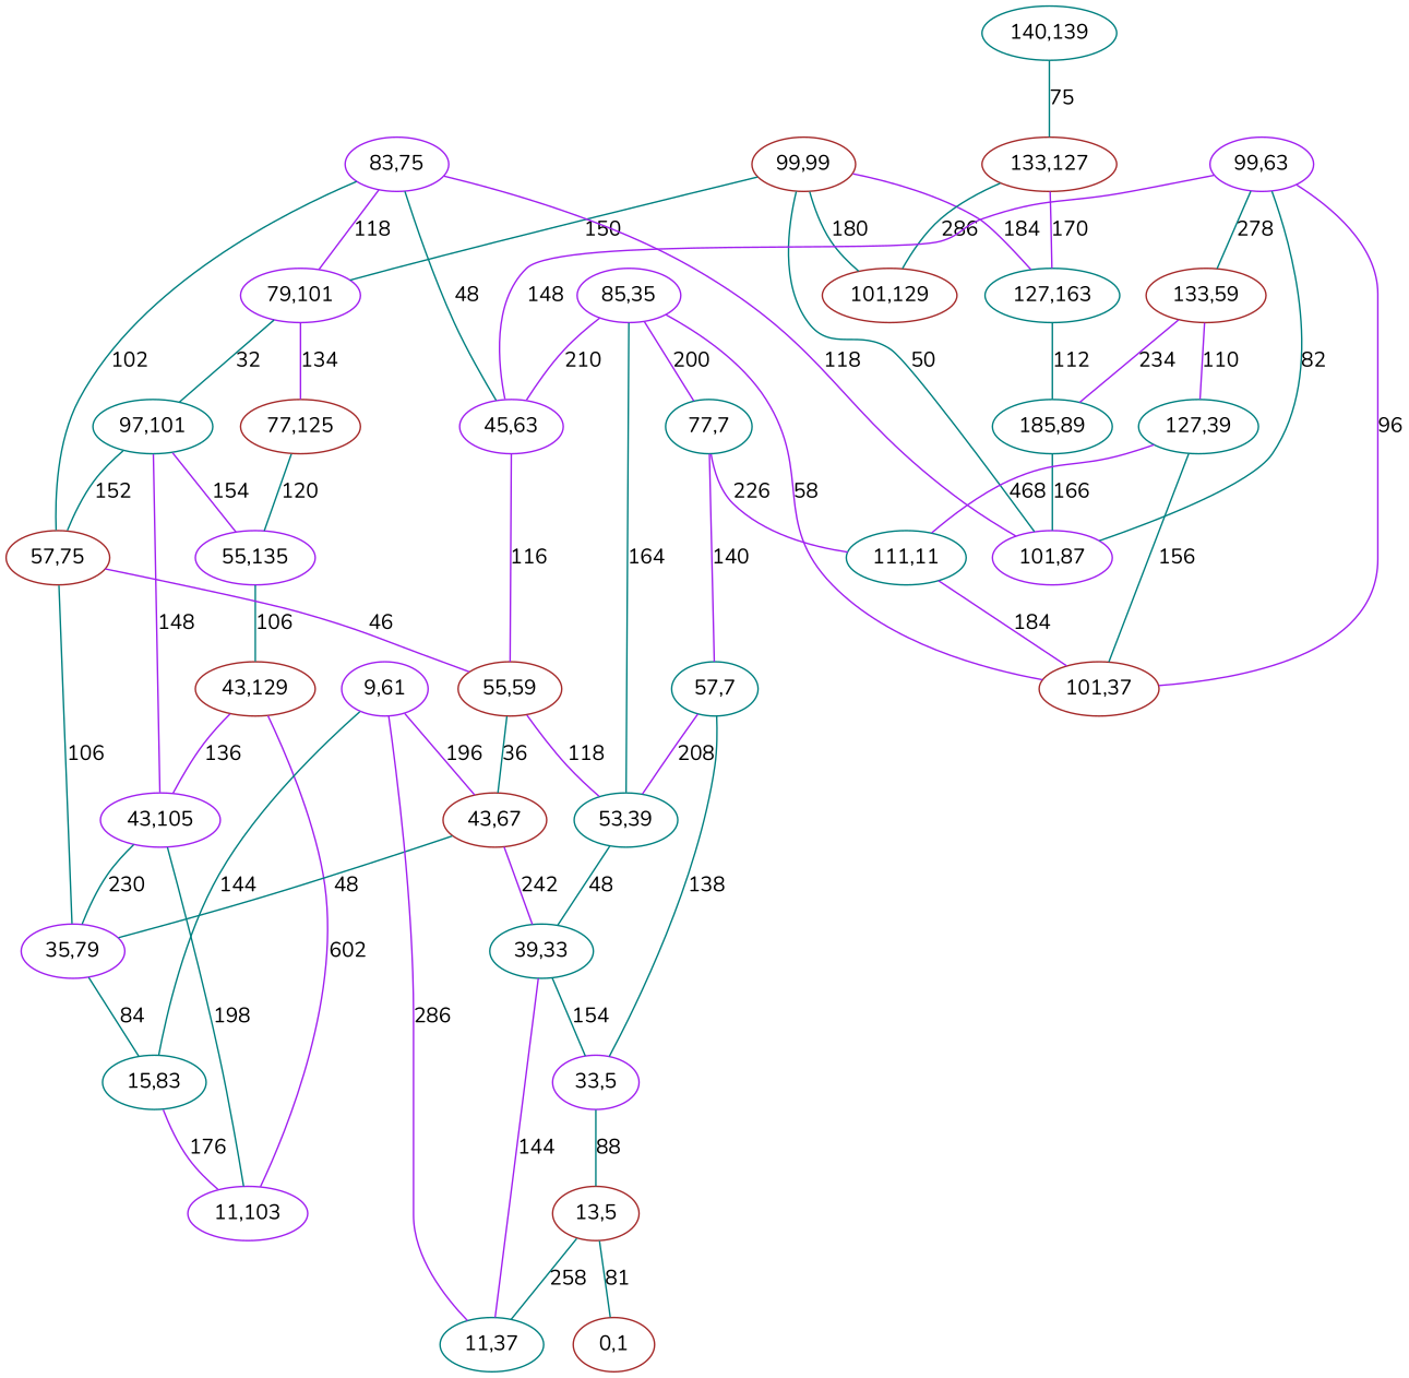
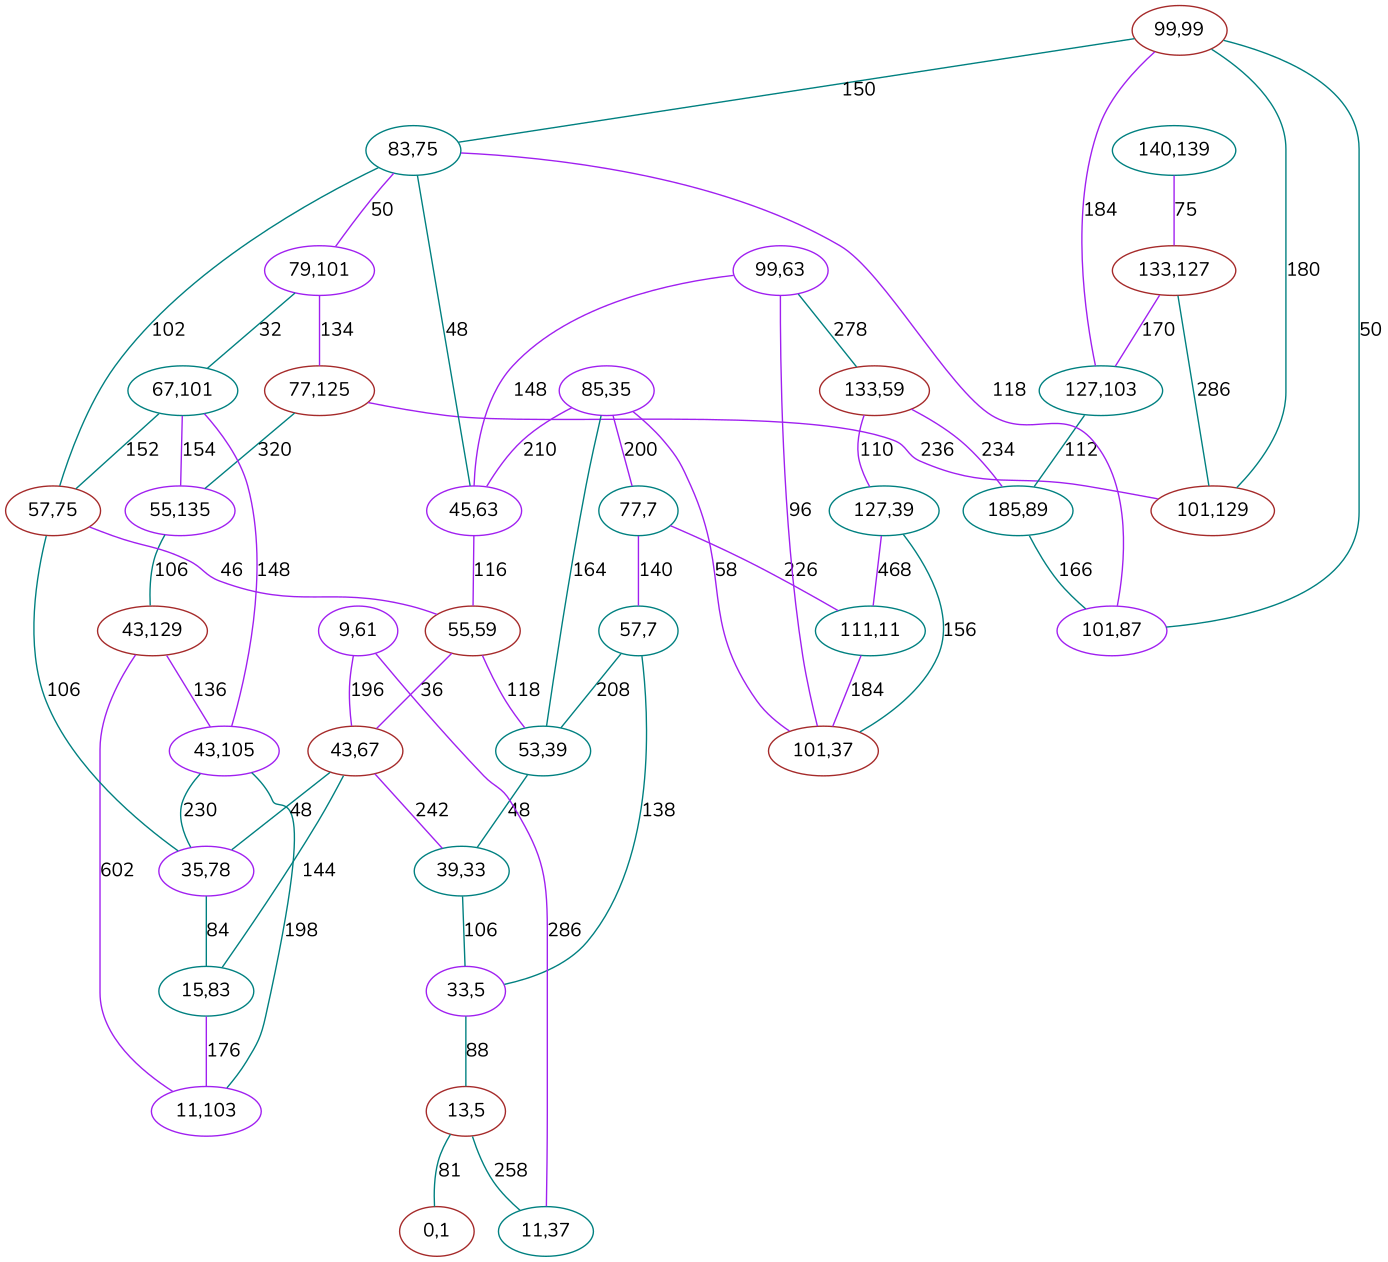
  graph {
    fontname=Nunito
    node [color=teal fontname=Nunito]
    edge [color=teal fontname=Nunito]
    n1 [color=brown label="77,125"]
    n2 [color=purple label="55,135"]
    n3 [color=brown label="101,129"]
    n4 [color=brown label="43,129"]
    n5 [color=purple label="11,103"]
    n6 [color=purple label="43,105"]
    n7 [label="15,83"]
-   n8 [color=purple label="35,79"]
-   n9 [label="97,101"]
+   n8 [color=purple label="35,78"]
+   n9 [label="67,101"]
    n10 [color=brown label="57,75"]
    n11 [color=brown label="55,59"]
    n12 [label="53,39"]
    n13 [color=brown label="43,67"]
    n14 [color=brown label="0,1"]
    n15 [label="39,33"]
    n16 [color=brown label="99,99"]
    n17 [color=purple label="79,101"]
-   n18 [label="127,163"]
+   n18 [label="127,103"]
    n19 [color=purple label="101,87"]
    n20 [label="185,89"]
    n21 [label="57,7"]
    n22 [color=purple label="33,5"]
    n23 [color=brown label="13,5"]
    n24 [label="11,37"]
    n25 [color=brown label="133,127"]
    n26 [color=purple label="9,61"]
    n27 [color=purple label="85,35"]
    n28 [color=brown label="101,37"]
    n29 [label="77,7"]
    n30 [color=purple label="45,63"]
    n31 [label="111,11"]
-   n32 [color=purple label="83,75"]
+   n32 [label="83,75"]
    n33 [color=purple label="99,63"]
    n34 [color=brown label="133,59"]
    n35 [label="127,39"]
    n36 [label="140,139"]
-   n1 -- n2 [label=120]
+   n1 -- n2 [label=320]
+   n1 -- n3 [color=purple label=236]
    n2 -- n4 [label=106]
    n4 -- n5 [color=purple label=602]
    n4 -- n6 [color=purple label=136]
    n6 -- n5 [label=198]
    n6 -- n8 [label=230]
    n7 -- n5 [color=purple label=176]
    n8 -- n7 [label=84]
    n9 -- n2 [color=purple label=154]
    n9 -- n6 [color=purple label=148]
    n9 -- n10 [label=152]
    n10 -- n8 [label=106]
    n10 -- n11 [color=purple label=46]
    n11 -- n12 [color=purple label=118]
-   n11 -- n13 [label=36]
+   n11 -- n13 [color=purple label=36]
    n12 -- n15 [label=48]
    n13 -- n8 [label=48]
    n13 -- n15 [color=purple label=242]
-   n15 -- n22 [label=154]
-   n15 -- n24 [color=purple label=144]
+   n15 -- n22 [label=106]
    n16 -- n3 [label=180]
-   n16 -- n17 [label=150]
+   n16 -- n32 [label=150]
    n16 -- n18 [color=purple label=184]
    n16 -- n19 [label=50]
    n17 -- n1 [color=purple label=134]
    n17 -- n9 [label=32]
    n18 -- n20 [label=112]
    n20 -- n19 [label=166]
-   n21 -- n12 [color=purple label=208]
+   n21 -- n12 [label=208]
    n21 -- n22 [label=138]
    n22 -- n23 [label=88]
    n23 -- n14 [label=81]
    n23 -- n24 [label=258]
    n25 -- n3 [label=286]
    n25 -- n18 [color=purple label=170]
-   n26 -- n7 [label=144]
+   n13 -- n7 [label=144]
    n26 -- n13 [color=purple label=196]
    n26 -- n24 [color=purple label=286]
    n27 -- n12 [label=164]
    n27 -- n28 [color=purple label=58]
    n27 -- n29 [color=purple label=200]
    n27 -- n30 [color=purple label=210]
    n29 -- n21 [color=purple label=140]
    n29 -- n31 [color=purple label=226]
    n30 -- n11 [color=purple label=116]
    n31 -- n28 [color=purple label=184]
    n32 -- n10 [label=102]
-   n32 -- n17 [color=purple label=118]
+   n32 -- n17 [color=purple label=50]
    n32 -- n19 [color=purple label=118]
    n32 -- n30 [label=48]
-   n33 -- n19 [label=82]
    n33 -- n28 [color=purple label=96]
    n33 -- n30 [color=purple label=148]
    n33 -- n34 [label=278]
    n34 -- n20 [color=purple label=234]
    n34 -- n35 [color=purple label=110]
    n35 -- n28 [label=156]
    n35 -- n31 [color=purple label=468]
-   n36 -- n25 [label=75]
+   n36 -- n25 [color=purple label=75]
  }
